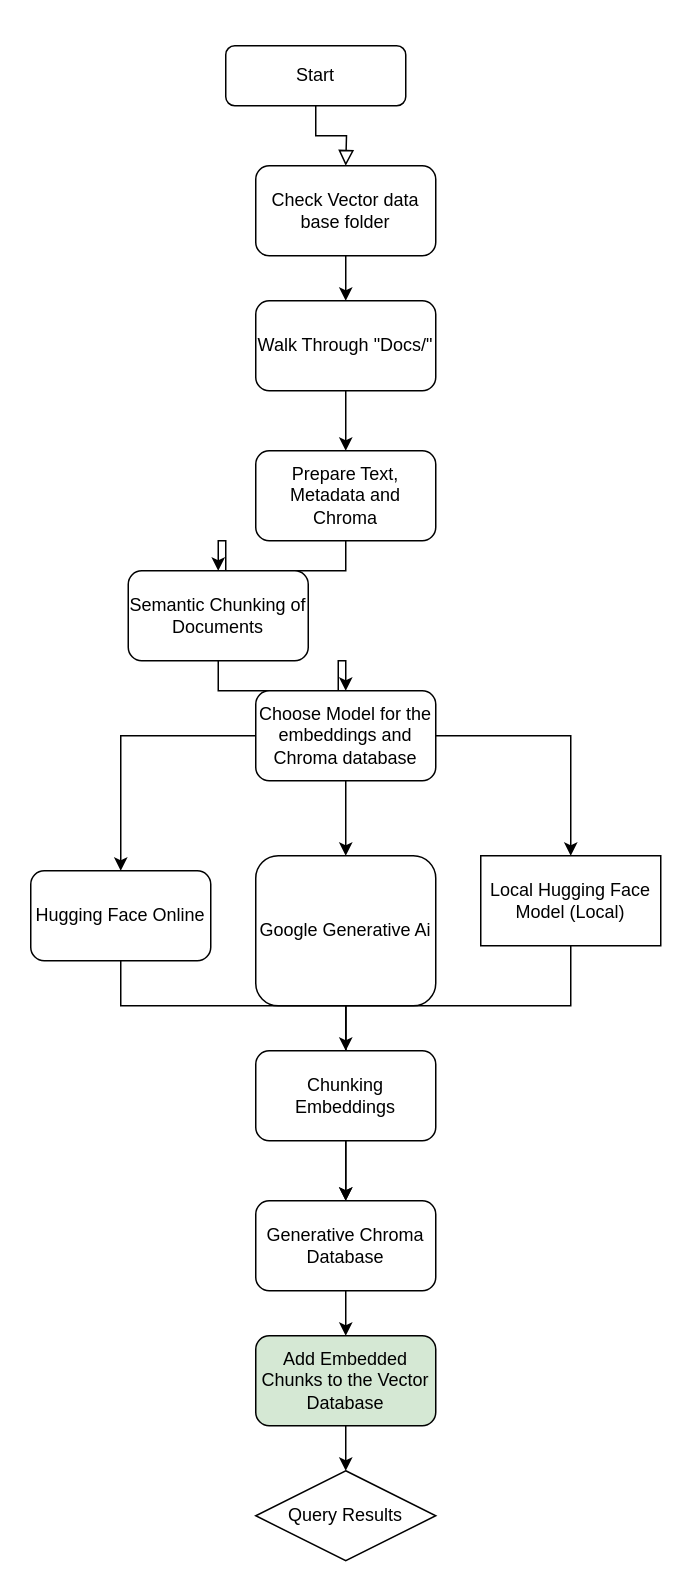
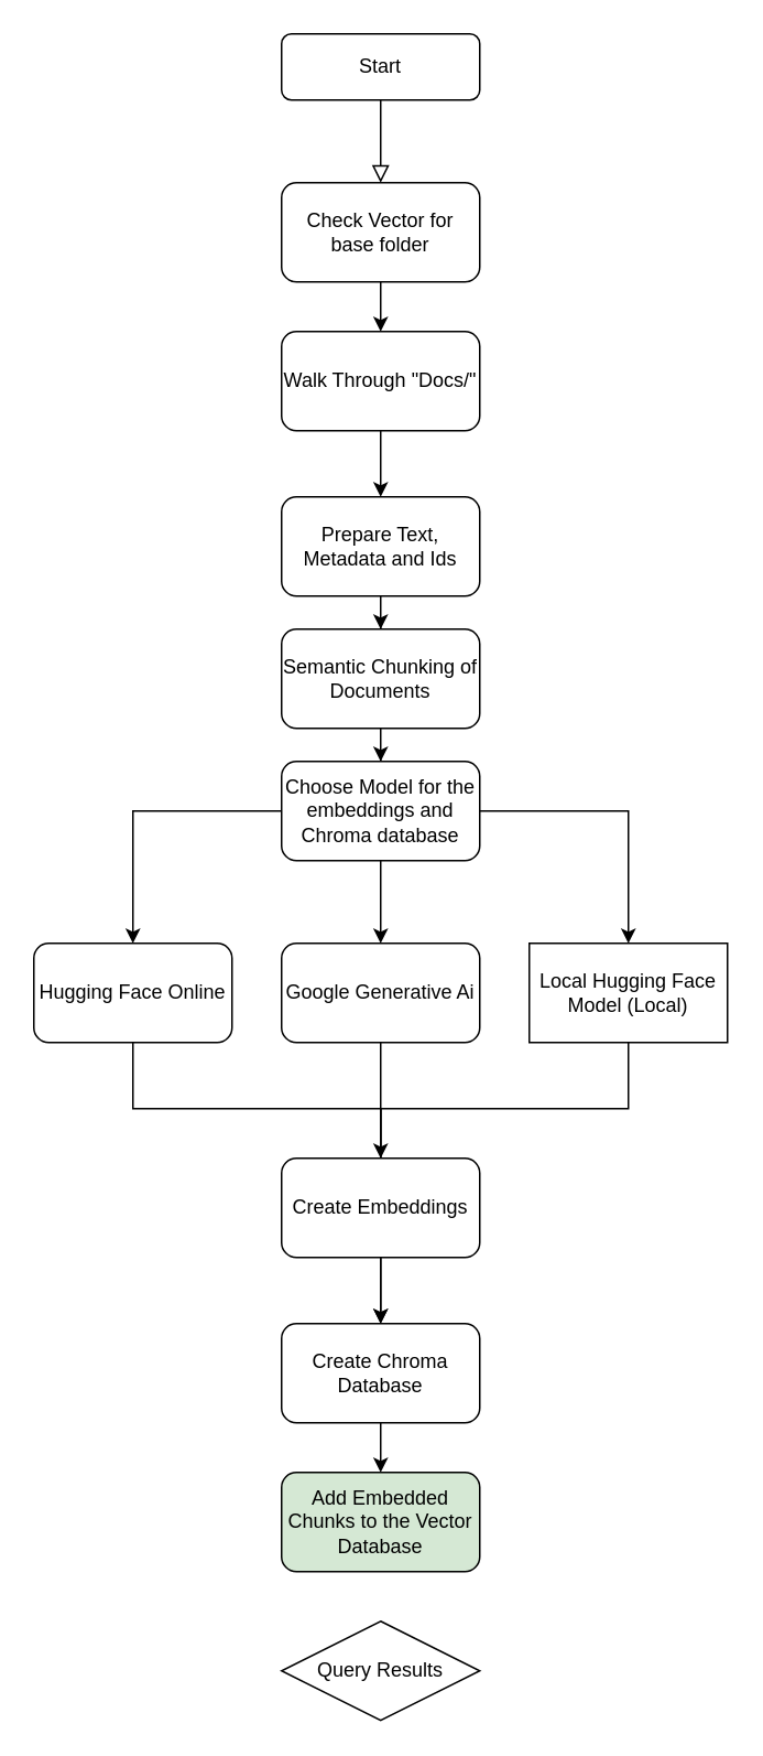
  <mxCell id="0" />
  <mxCell id="1" parent="0" />
  <mxCell id="2" value="" style="rounded=0;html=1;jettySize=auto;orthogonalLoop=1;fontSize=11;endArrow=block;endFill=0;endSize=8;strokeWidth=1;shadow=0;labelBackgroundColor=none;edgeStyle=orthogonalEdgeStyle;" parent="1" source="3" edge="1"><mxGeometry relative="1" as="geometry"><mxPoint x="230" y="110" as="targetPoint" /></mxGeometry></mxCell>
- <mxCell id="3" value="Start" style="rounded=1;whiteSpace=wrap;html=1;fontSize=12;glass=0;strokeWidth=1;shadow=0;" parent="1" vertex="1"><mxGeometry x="150" y="30" width="120" height="40" as="geometry" /></mxCell>
- <mxCell id="4" value="Check Vector data base folder" style="rounded=1;whiteSpace=wrap;html=1;" vertex="1" parent="1"><mxGeometry x="170" y="110" width="120" height="60" as="geometry" /></mxCell>
+ <mxCell id="3" value="Start" style="rounded=1;whiteSpace=wrap;html=1;fontSize=12;glass=0;strokeWidth=1;shadow=0;" parent="1" vertex="1"><mxGeometry x="170" y="20" width="120" height="40" as="geometry" /></mxCell>
+ <mxCell id="4" value="Check Vector for base folder" style="rounded=1;whiteSpace=wrap;html=1;" vertex="1" parent="1"><mxGeometry x="170" y="110" width="120" height="60" as="geometry" /></mxCell>
  <mxCell id="5" value="" style="endArrow=classic;html=1;rounded=0;exitX=0.5;exitY=1;exitDx=0;exitDy=0;" edge="1" parent="1" source="4" target="6"><mxGeometry width="50" height="50" relative="1" as="geometry"><mxPoint x="400" y="350" as="sourcePoint" /><mxPoint x="230" y="230" as="targetPoint" /></mxGeometry></mxCell>
  <mxCell id="6" value="Walk Through &quot;Docs/&quot;" style="rounded=1;whiteSpace=wrap;html=1;" vertex="1" parent="1"><mxGeometry x="170" y="200" width="120" height="60" as="geometry" /></mxCell>
  <mxCell id="7" value="" style="endArrow=classic;html=1;rounded=0;exitX=0.5;exitY=1;exitDx=0;exitDy=0;" edge="1" parent="1" source="6" target="9"><mxGeometry width="50" height="50" relative="1" as="geometry"><mxPoint x="400" y="350" as="sourcePoint" /><mxPoint x="230" y="300" as="targetPoint" /></mxGeometry></mxCell>
  <mxCell id="8" style="edgeStyle=orthogonalEdgeStyle;rounded=0;orthogonalLoop=1;jettySize=auto;html=1;" edge="1" parent="1" source="27" target="13"><mxGeometry relative="1" as="geometry"><mxPoint x="230" y="470" as="targetPoint" /></mxGeometry></mxCell>
- <mxCell id="9" value="Prepare Text, Metadata and Chroma" style="rounded=1;whiteSpace=wrap;html=1;" vertex="1" parent="1"><mxGeometry x="170" y="300" width="120" height="60" as="geometry" /></mxCell>
+ <mxCell id="9" value="Prepare Text, Metadata and Ids" style="rounded=1;whiteSpace=wrap;html=1;" vertex="1" parent="1"><mxGeometry x="170" y="300" width="120" height="60" as="geometry" /></mxCell>
  <mxCell id="10" value="" style="edgeStyle=orthogonalEdgeStyle;rounded=0;orthogonalLoop=1;jettySize=auto;html=1;" edge="1" parent="1" source="13" target="15"><mxGeometry relative="1" as="geometry" /></mxCell>
  <mxCell id="11" style="edgeStyle=orthogonalEdgeStyle;rounded=0;orthogonalLoop=1;jettySize=auto;html=1;entryX=0.5;entryY=0;entryDx=0;entryDy=0;" edge="1" parent="1" source="13" target="17"><mxGeometry relative="1" as="geometry"><mxPoint x="400" y="530" as="targetPoint" /></mxGeometry></mxCell>
  <mxCell id="12" style="edgeStyle=orthogonalEdgeStyle;rounded=0;orthogonalLoop=1;jettySize=auto;html=1;entryX=0.5;entryY=0;entryDx=0;entryDy=0;" edge="1" parent="1" source="13" target="19"><mxGeometry relative="1" as="geometry" /></mxCell>
  <mxCell id="13" value="Choose Model for the embeddings and Chroma database" style="rounded=1;whiteSpace=wrap;html=1;" vertex="1" parent="1"><mxGeometry x="170" y="460" width="120" height="60" as="geometry" /></mxCell>
  <mxCell id="14" style="edgeStyle=orthogonalEdgeStyle;rounded=0;orthogonalLoop=1;jettySize=auto;html=1;" edge="1" parent="1" source="15"><mxGeometry relative="1" as="geometry"><mxPoint x="230" y="700" as="targetPoint" /></mxGeometry></mxCell>
- <mxCell id="15" value="Google Generative Ai" style="rounded=1;whiteSpace=wrap;html=1;" vertex="1" parent="1"><mxGeometry x="170" y="570" width="120" height="100" as="geometry" /></mxCell>
+ <mxCell id="15" value="Google Generative Ai" style="rounded=1;whiteSpace=wrap;html=1;" vertex="1" parent="1"><mxGeometry x="170" y="570" width="120" height="60" as="geometry" /></mxCell>
  <mxCell id="16" style="edgeStyle=orthogonalEdgeStyle;rounded=0;orthogonalLoop=1;jettySize=auto;html=1;entryX=0.5;entryY=0;entryDx=0;entryDy=0;" edge="1" parent="1" source="17" target="21"><mxGeometry relative="1" as="geometry"><Array as="points"><mxPoint x="380" y="670" /><mxPoint x="230" y="670" /></Array></mxGeometry></mxCell>
  <mxCell id="17" value="Local Hugging Face Model (Local)" style="whiteSpace=wrap;html=1;rounded=0;" vertex="1" parent="1"><mxGeometry x="320" y="570" width="120" height="60" as="geometry" /></mxCell>
  <mxCell id="18" style="edgeStyle=orthogonalEdgeStyle;rounded=0;orthogonalLoop=1;jettySize=auto;html=1;entryX=0.5;entryY=0;entryDx=0;entryDy=0;" edge="1" parent="1" source="19" target="21"><mxGeometry relative="1" as="geometry"><Array as="points"><mxPoint x="80" y="670" /><mxPoint x="230" y="670" /></Array></mxGeometry></mxCell>
- <mxCell id="19" value="Hugging Face Online" style="rounded=1;whiteSpace=wrap;html=1;" vertex="1" parent="1"><mxGeometry x="20" y="580" width="120" height="60" as="geometry" /></mxCell>
+ <mxCell id="19" value="Hugging Face Online" style="rounded=1;whiteSpace=wrap;html=1;" vertex="1" parent="1"><mxGeometry x="20" y="570" width="120" height="60" as="geometry" /></mxCell>
  <mxCell id="20" style="edgeStyle=orthogonalEdgeStyle;rounded=0;orthogonalLoop=1;jettySize=auto;html=1;" edge="1" parent="1" source="21" target="23"><mxGeometry relative="1" as="geometry"><mxPoint x="230" y="820" as="targetPoint" /></mxGeometry></mxCell>
- <mxCell id="21" value="Generative Chroma Database" style="rounded=1;whiteSpace=wrap;html=1;" vertex="1" parent="1"><mxGeometry x="170" y="800" width="120" height="60" as="geometry" /></mxCell>
- <mxCell id="22" style="edgeStyle=orthogonalEdgeStyle;rounded=0;orthogonalLoop=1;jettySize=auto;html=1;" edge="1" parent="1" source="23" target="25"><mxGeometry relative="1" as="geometry"><mxPoint x="230" y="1020" as="targetPoint" /></mxGeometry></mxCell>
+ <mxCell id="21" value="Create Chroma Database" style="rounded=1;whiteSpace=wrap;html=1;" vertex="1" parent="1"><mxGeometry x="170" y="800" width="120" height="60" as="geometry" /></mxCell>
  <mxCell id="23" value="Add Embedded Chunks to the Vector Database" style="rounded=1;whiteSpace=wrap;html=1;fillColor=#d5e8d4;" vertex="1" parent="1"><mxGeometry x="170" y="890" width="120" height="60" as="geometry" /></mxCell>
- <mxCell id="24" value="Chunking Embeddings" style="rounded=1;whiteSpace=wrap;html=1;" vertex="1" parent="1"><mxGeometry x="170" y="700" width="120" height="60" as="geometry" /></mxCell>
+ <mxCell id="24" value="Create Embeddings" style="rounded=1;whiteSpace=wrap;html=1;" vertex="1" parent="1"><mxGeometry x="170" y="700" width="120" height="60" as="geometry" /></mxCell>
  <mxCell id="25" value="Query Results" style="rhombus;whiteSpace=wrap;html=1;" vertex="1" parent="1"><mxGeometry x="170" y="980" width="120" height="60" as="geometry" /></mxCell>
  <mxCell id="26" value="" style="edgeStyle=orthogonalEdgeStyle;rounded=0;orthogonalLoop=1;jettySize=auto;html=1;" edge="1" parent="1" source="9" target="27"><mxGeometry relative="1" as="geometry"><mxPoint x="230" y="460" as="targetPoint" /><mxPoint x="230" y="360" as="sourcePoint" /></mxGeometry></mxCell>
- <mxCell id="27" value="Semantic Chunking of Documents" style="rounded=1;whiteSpace=wrap;html=1;" vertex="1" parent="1"><mxGeometry x="85" y="380" width="120" height="60" as="geometry" /></mxCell>
+ <mxCell id="27" value="Semantic Chunking of Documents" style="rounded=1;whiteSpace=wrap;html=1;" vertex="1" parent="1"><mxGeometry x="170" y="380" width="120" height="60" as="geometry" /></mxCell>
